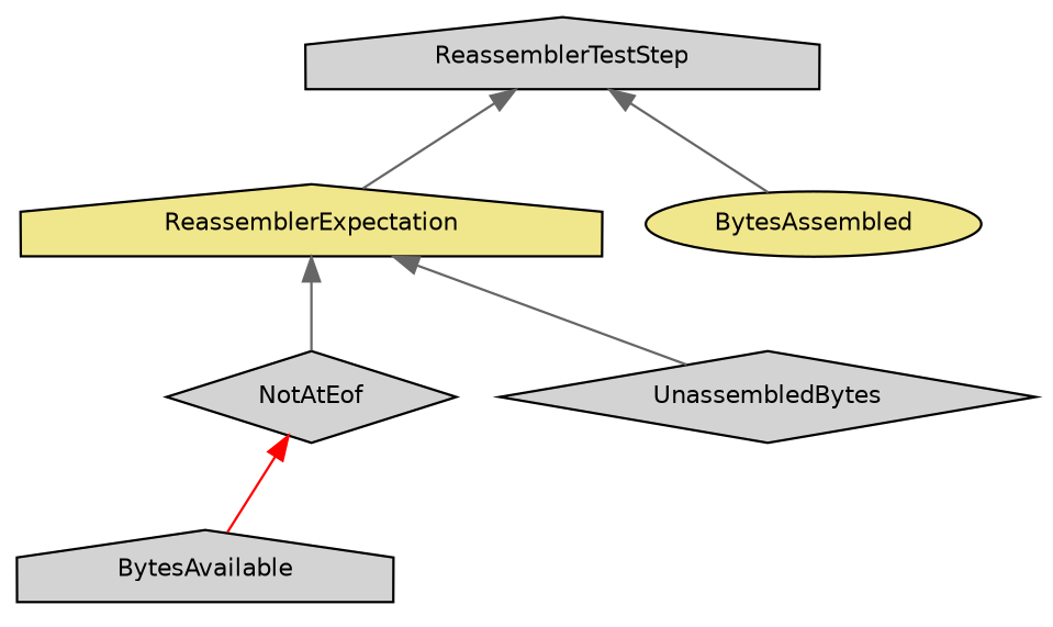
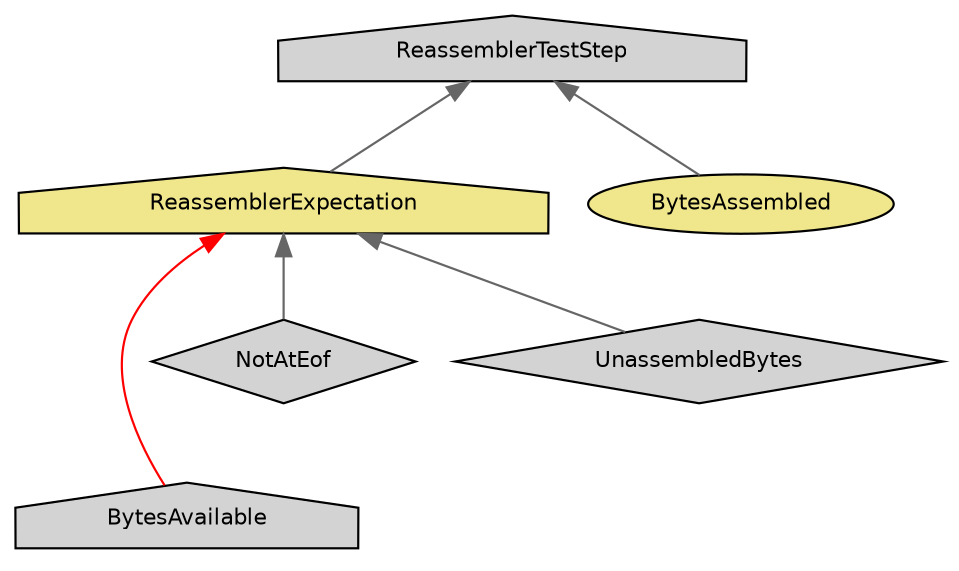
  digraph {
    fontname="DejaVu Sans"
    node [color=black fillcolor=lightgrey fontname="DejaVu Sans" fontsize=10 shape=house style=filled]
    edge [color=gray40 dir=back fontname="DejaVu Sans" fontsize=10 labelfontname=Helvetica labelfontsize=10 style=solid]
    n1 [fillcolor=khaki fontcolor=black height=0.2 label=ReassemblerExpectation width=0.4]
    n2 [height=0.2 label=BytesAvailable width=0.4]
    n3 [height=0.2 label=NotAtEof shape=diamond width=0.4]
    n4 [height=0.2 label=UnassembledBytes shape=diamond width=0.4]
    n5 [fillcolor=khaki height=0.2 label=BytesAssembled shape=ellipse width=0.4]
    n6 [height=0.2 label=ReassemblerTestStep width=0.4]
-   n3 -> n2 [color=red]
+   n1 -> n2 [color=red]
    n1 -> n3
    n1 -> n4
    n6 -> n1
    n6 -> n5
  }
